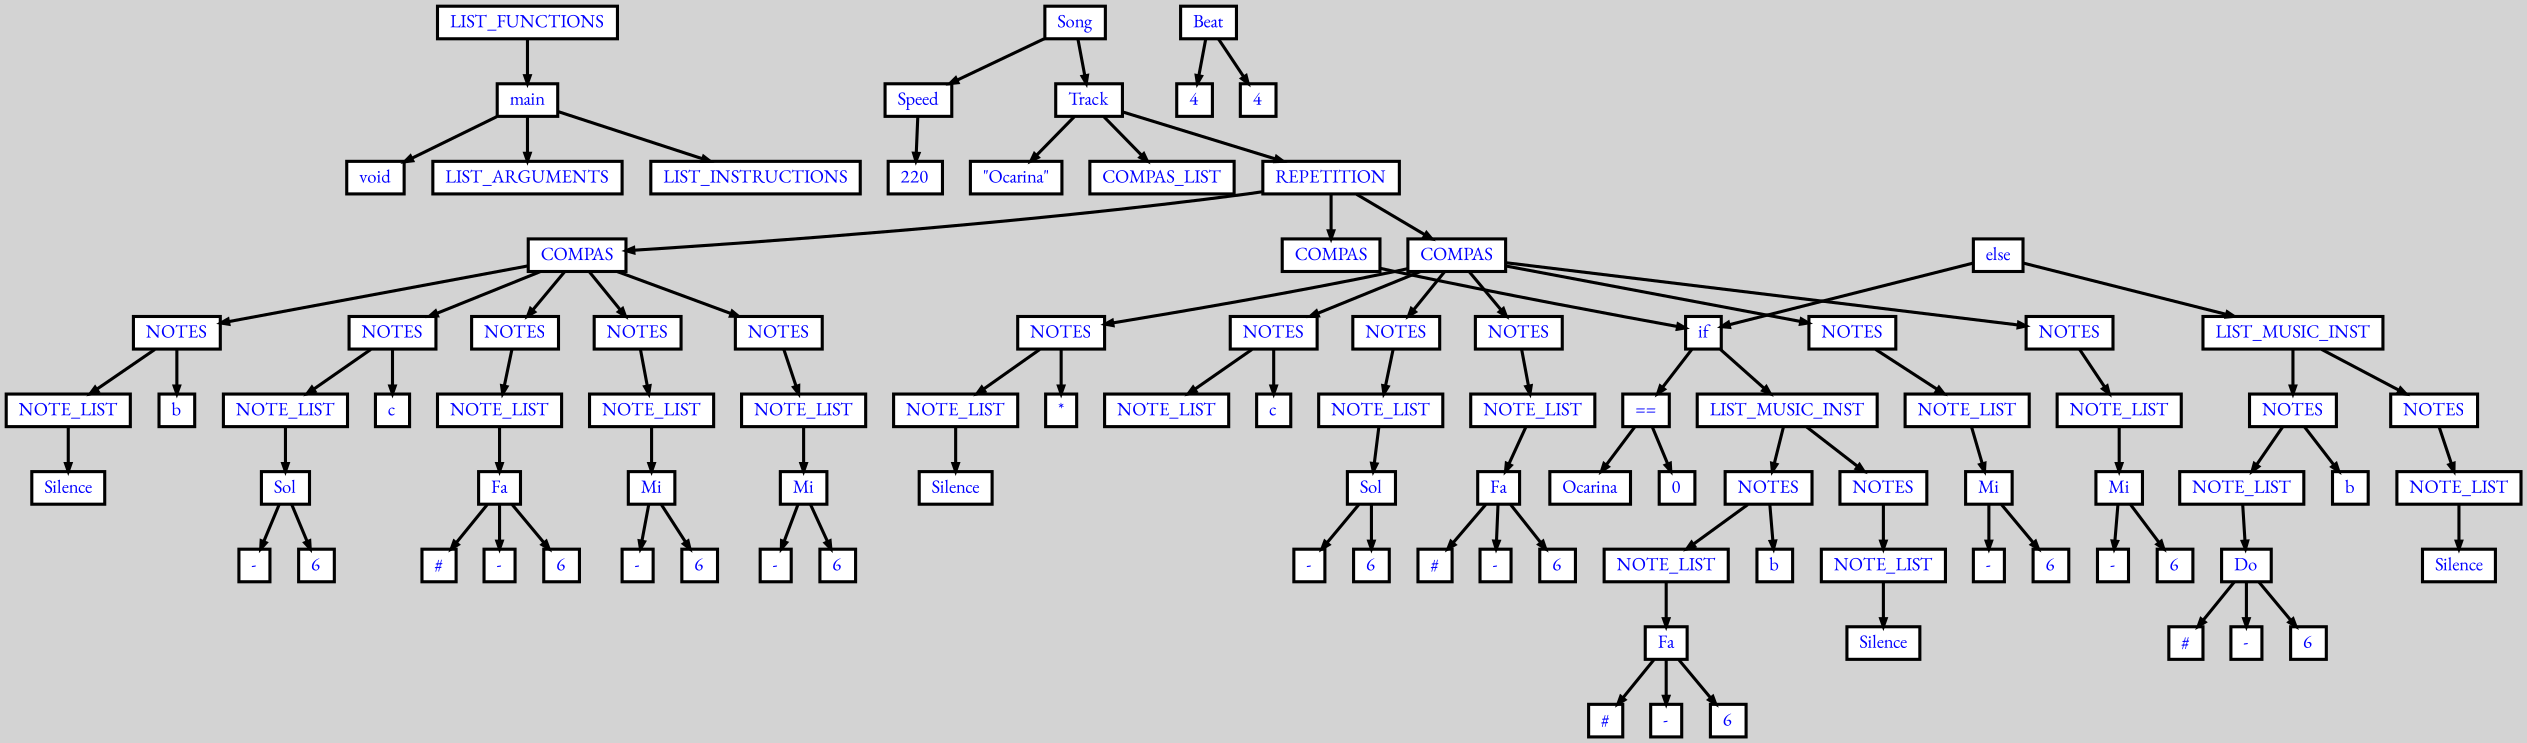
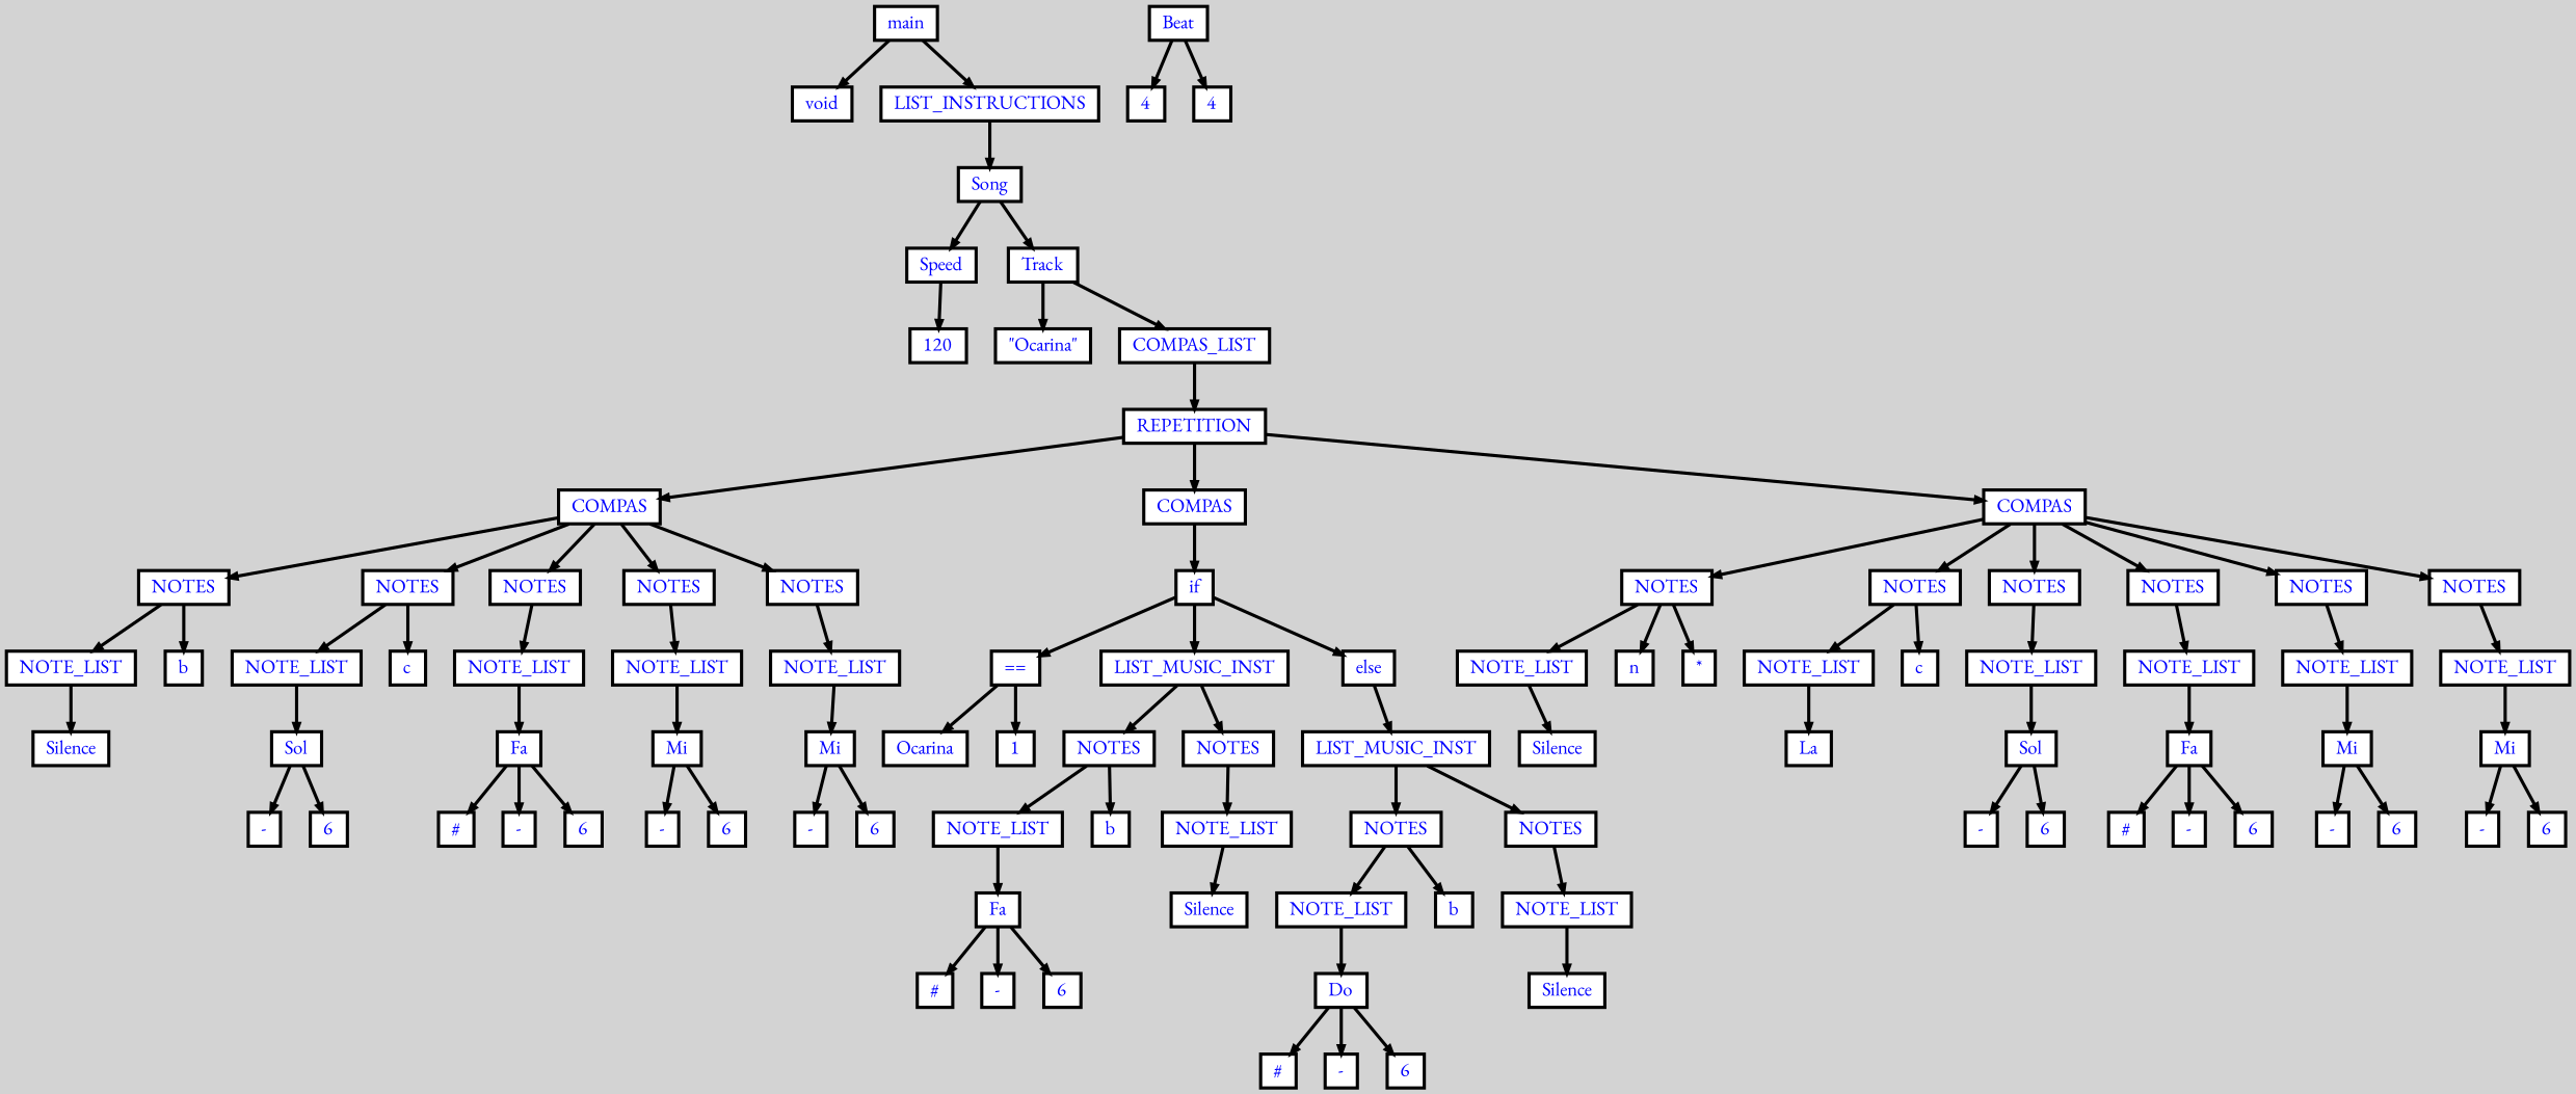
  digraph {
    bgcolor=lightgrey
    fontname="EB Garamond"
    ordering=out
    ranksep=.4
    node [color=black fillcolor=white fixedsize=false fontcolor=blue fontname="EB Garamond" fontsize=12 shape=box style="filled, solid, bold"]
    edge [arrowsize=.5 color=black fontname="EB Garamond" style=bold]
-   n1 [height=.25 label=LIST_FUNCTIONS width=.25]
    n2 [height=.25 label=main width=.25]
    n3 [height=.25 label=void width=.25]
-   n4 [height=.25 label=LIST_ARGUMENTS width=.25]
    n5 [height=.25 label=LIST_INSTRUCTIONS width=.25]
    n6 [height=.25 label=Song width=.25]
    n7 [height=.25 label=Speed width=.25]
    n8 [height=.25 label=Track width=.25]
    n9 [height=.25 label=Beat width=.25]
    n10 [height=.25 label=4 width=.25]
    n11 [height=.25 label=4 width=.25]
-   n12 [height=.25 label=220 width=.25]
+   n12 [height=.25 label=120 width=.25]
    n13 [height=.25 label="\"Ocarina\"" width=.25]
    n14 [height=.25 label=COMPAS_LIST width=.25]
    n15 [height=.25 label=REPETITION width=.25]
    n16 [height=.25 label=COMPAS width=.25]
    n17 [height=.25 label=COMPAS width=.25]
    n18 [height=.25 label=COMPAS width=.25]
    n19 [height=.25 label=NOTES width=.25]
    n20 [height=.25 label=NOTES width=.25]
    n21 [height=.25 label=NOTES width=.25]
    n22 [height=.25 label=NOTES width=.25]
    n23 [height=.25 label=NOTES width=.25]
    n24 [height=.25 label=if width=.25]
    n25 [height=.25 label=NOTES width=.25]
    n26 [height=.25 label=NOTES width=.25]
    n27 [height=.25 label=NOTES width=.25]
    n28 [height=.25 label=NOTES width=.25]
    n29 [height=.25 label=NOTES width=.25]
    n30 [height=.25 label=NOTES width=.25]
    n31 [height=.25 label=NOTE_LIST width=.25]
    n32 [height=.25 label=b width=.25]
    n33 [height=.25 label=NOTE_LIST width=.25]
    n34 [height=.25 label=c width=.25]
    n35 [height=.25 label=NOTE_LIST width=.25]
    n36 [height=.25 label=NOTE_LIST width=.25]
    n37 [height=.25 label=NOTE_LIST width=.25]
    n38 [height=.25 label=Silence width=.25]
    n39 [height=.25 label=Sol width=.25]
    n40 [height=.25 label="-" width=.25]
    n41 [height=.25 label=6 width=.25]
    n42 [height=.25 label=Fa width=.25]
    n43 [height=.25 label="#" width=.25]
    n44 [height=.25 label="-" width=.25]
    n45 [height=.25 label=6 width=.25]
    n46 [height=.25 label=Mi width=.25]
    n47 [height=.25 label="-" width=.25]
    n48 [height=.25 label=6 width=.25]
    n49 [height=.25 label=Mi width=.25]
    n50 [height=.25 label="-" width=.25]
    n51 [height=.25 label=6 width=.25]
    n52 [height=.25 label="==" width=.25]
    n53 [height=.25 label=LIST_MUSIC_INST width=.25]
    n54 [height=.25 label=else width=.25]
    n55 [height=.25 label=Ocarina width=.25]
-   n56 [height=.25 label=0 width=.25]
+   n56 [height=.25 label=1 width=.25]
    n57 [height=.25 label=NOTES width=.25]
    n58 [height=.25 label=NOTES width=.25]
    n59 [height=.25 label=LIST_MUSIC_INST width=.25]
    n60 [height=.25 label=NOTE_LIST width=.25]
    n61 [height=.25 label=b width=.25]
    n62 [height=.25 label=NOTE_LIST width=.25]
    n63 [height=.25 label=Fa width=.25]
    n64 [height=.25 label="#" width=.25]
    n65 [height=.25 label="-" width=.25]
    n66 [height=.25 label=6 width=.25]
    n67 [height=.25 label=Silence width=.25]
    n68 [height=.25 label=NOTES width=.25]
    n69 [height=.25 label=NOTES width=.25]
    n70 [height=.25 label=NOTE_LIST width=.25]
    n71 [height=.25 label=b width=.25]
    n72 [height=.25 label=NOTE_LIST width=.25]
    n73 [height=.25 label=Do width=.25]
    n74 [height=.25 label="#" width=.25]
    n75 [height=.25 label="-" width=.25]
    n76 [height=.25 label=6 width=.25]
    n77 [height=.25 label=Silence width=.25]
    n78 [height=.25 label=NOTE_LIST width=.25]
+   n79 [height=.25 label=n width=.25]
    n80 [height=.25 label="*" width=.25]
    n81 [height=.25 label=NOTE_LIST width=.25]
    n82 [height=.25 label=c width=.25]
    n83 [height=.25 label=NOTE_LIST width=.25]
    n84 [height=.25 label=NOTE_LIST width=.25]
    n85 [height=.25 label=NOTE_LIST width=.25]
    n86 [height=.25 label=NOTE_LIST width=.25]
    n87 [height=.25 label=Silence width=.25]
+   n88 [height=.25 label=La width=.25]
    n89 [height=.25 label=Sol width=.25]
    n90 [height=.25 label="-" width=.25]
    n91 [height=.25 label=6 width=.25]
    n92 [height=.25 label=Fa width=.25]
    n93 [height=.25 label="#" width=.25]
    n94 [height=.25 label="-" width=.25]
    n95 [height=.25 label=6 width=.25]
    n96 [height=.25 label=Mi width=.25]
    n97 [height=.25 label="-" width=.25]
    n98 [height=.25 label=6 width=.25]
    n99 [height=.25 label=Mi width=.25]
    n100 [height=.25 label="-" width=.25]
    n101 [height=.25 label=6 width=.25]
-   n1 -> n2
    n2 -> n3
-   n2 -> n4
    n2 -> n5
+   n5 -> n6
    n6 -> n7
    n6 -> n8
    n7 -> n12
    n8 -> n13
    n8 -> n14
    n9 -> n10
    n9 -> n11
-   n8 -> n15
+   n14 -> n15
    n15 -> n16
    n15 -> n17
    n15 -> n18
    n16 -> n19
    n16 -> n20
    n16 -> n21
    n16 -> n22
    n16 -> n23
    n17 -> n24
    n18 -> n25
    n18 -> n26
    n18 -> n27
    n18 -> n28
    n18 -> n29
    n18 -> n30
    n19 -> n31
    n19 -> n32
    n20 -> n33
    n20 -> n34
    n21 -> n35
    n22 -> n36
    n23 -> n37
    n24 -> n52
    n24 -> n53
-   n54 -> n24
+   n24 -> n54
    n25 -> n78
+   n25 -> n79
    n25 -> n80
    n26 -> n81
    n26 -> n82
    n27 -> n83
    n28 -> n84
    n29 -> n85
    n30 -> n86
    n31 -> n38
    n33 -> n39
    n35 -> n42
    n36 -> n46
    n37 -> n49
    n39 -> n40
    n39 -> n41
    n42 -> n43
    n42 -> n44
    n42 -> n45
    n46 -> n47
    n46 -> n48
    n49 -> n50
    n49 -> n51
    n52 -> n55
    n52 -> n56
    n53 -> n57
    n53 -> n58
    n54 -> n59
    n57 -> n60
    n57 -> n61
    n58 -> n62
    n59 -> n68
    n59 -> n69
    n60 -> n63
    n62 -> n67
    n63 -> n64
    n63 -> n65
    n63 -> n66
    n68 -> n70
    n68 -> n71
    n69 -> n72
    n70 -> n73
    n72 -> n77
    n73 -> n74
    n73 -> n75
    n73 -> n76
    n78 -> n87
+   n81 -> n88
    n83 -> n89
    n84 -> n92
    n85 -> n96
    n86 -> n99
    n89 -> n90
    n89 -> n91
    n92 -> n93
    n92 -> n94
    n92 -> n95
    n96 -> n97
    n96 -> n98
    n99 -> n100
    n99 -> n101
  }
